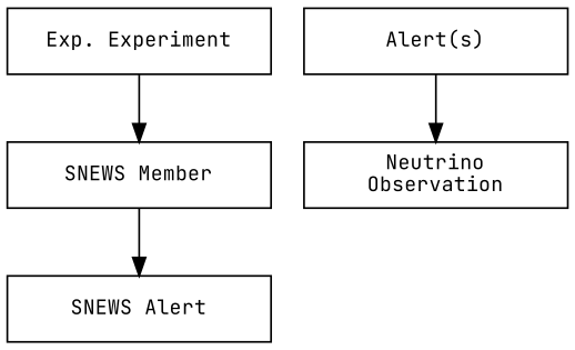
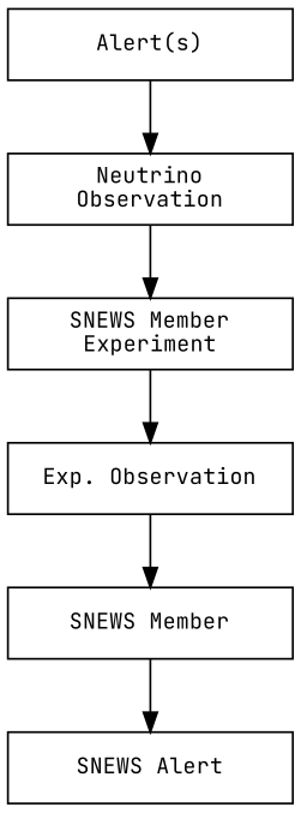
  digraph {
    node [fontname="JetBrains Mono" fontsize=11 shape=record]
-   n2 [label="Exp. Experiment" width=2]
+   n1 [label="SNEWS Member\nExperiment" width=2]
+   n2 [label="Exp. Observation" width=2]
    n3 [label="SNEWS Member" width=2]
    n4 [label="Alert(s)" width=2]
    n5 [label="Neutrino\nObservation" width=2]
    n6 [label="SNEWS Alert" width=2]
+   n1 -> n2
    n2 -> n3
    n3 -> n6
    n4 -> n5
+   n5 -> n1
  }
